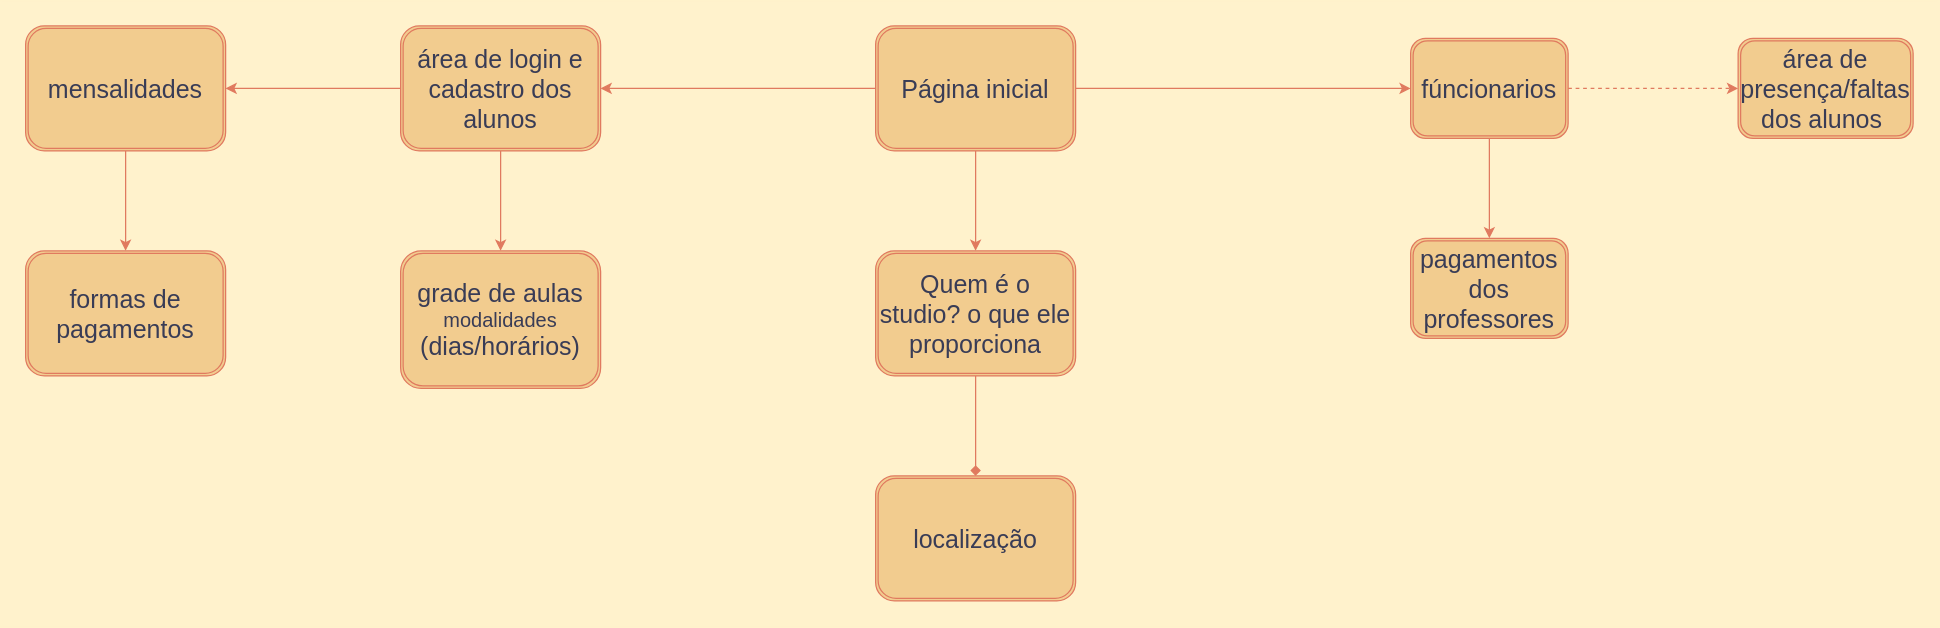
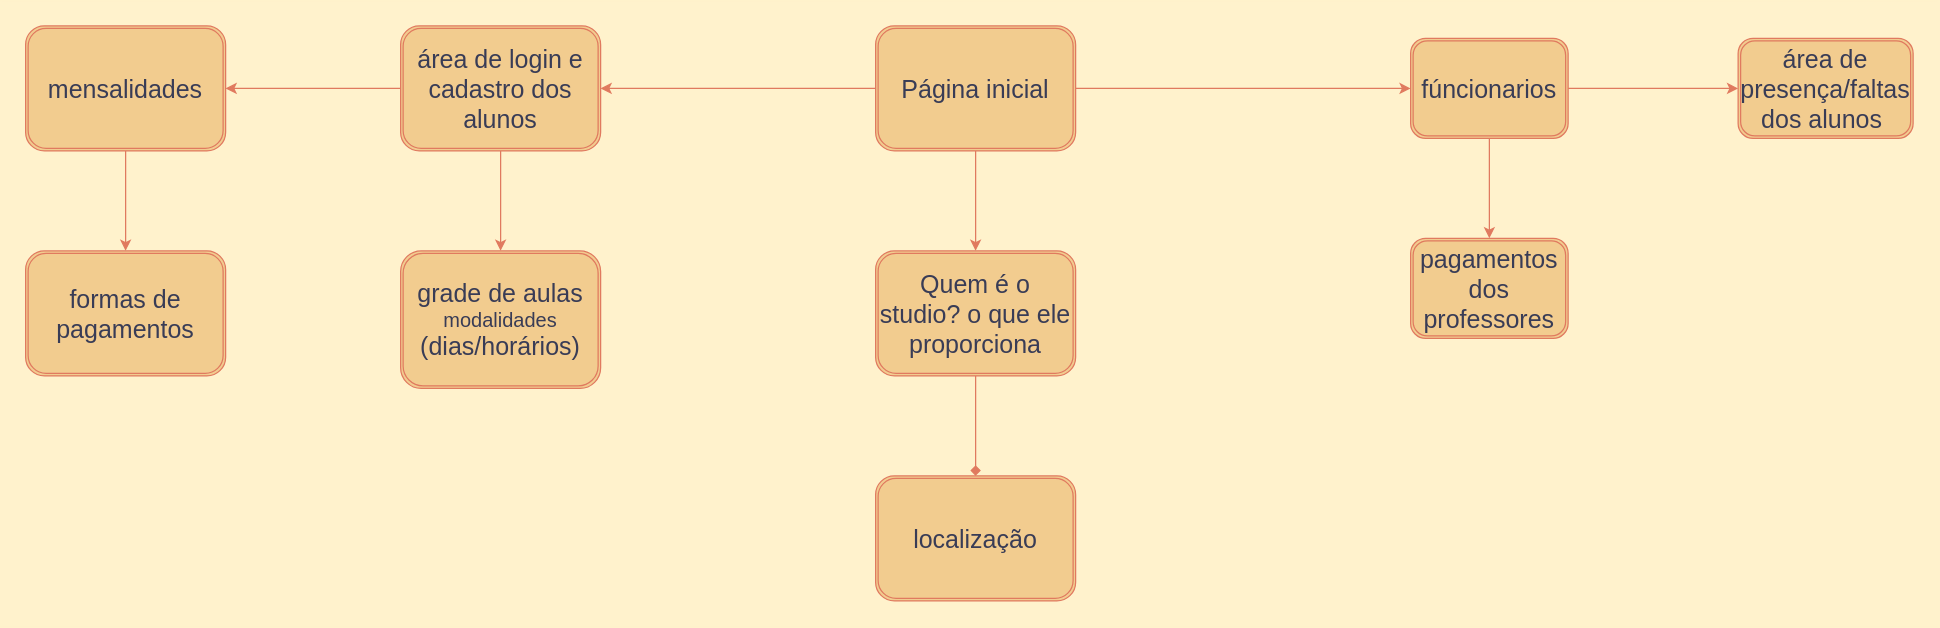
  <mxCell id="0" />
  <mxCell id="1" parent="0" />
  <mxCell id="2" value="" style="edgeStyle=orthogonalEdgeStyle;rounded=0;orthogonalLoop=1;jettySize=auto;html=1;fontSize=20;fontColor=#393C56;strokeColor=#E07A5F;fillColor=#F2CC8F;" edge="1" parent="1" source="5" target="8"><mxGeometry relative="1" as="geometry" /></mxCell>
  <mxCell id="3" value="" style="edgeStyle=orthogonalEdgeStyle;rounded=0;orthogonalLoop=1;jettySize=auto;html=1;fontSize=20;fontColor=#393C56;strokeColor=#E07A5F;fillColor=#F2CC8F;" edge="1" parent="1" source="5" target="11"><mxGeometry relative="1" as="geometry" /></mxCell>
  <mxCell id="4" value="" style="edgeStyle=orthogonalEdgeStyle;rounded=0;orthogonalLoop=1;jettySize=auto;html=1;fontSize=20;fontColor=#393C56;strokeColor=#E07A5F;fillColor=#F2CC8F;" edge="1" parent="1" source="5" target="18"><mxGeometry relative="1" as="geometry" /></mxCell>
  <mxCell id="5" value="&lt;span style=&quot;font-size: 20px;&quot;&gt;Página inicial&lt;br&gt;&lt;/span&gt;" style="shape=ext;double=1;rounded=1;whiteSpace=wrap;html=1;fontColor=#393C56;strokeColor=#E07A5F;fillColor=#F2CC8F;" vertex="1" parent="1"><mxGeometry x="700" y="20" width="160" height="100" as="geometry" /></mxCell>
  <mxCell id="6" value="" style="edgeStyle=orthogonalEdgeStyle;rounded=0;orthogonalLoop=1;jettySize=auto;html=1;fontSize=20;fontColor=#393C56;strokeColor=#E07A5F;fillColor=#F2CC8F;" edge="1" parent="1" source="8" target="14"><mxGeometry relative="1" as="geometry" /></mxCell>
  <mxCell id="7" value="" style="edgeStyle=orthogonalEdgeStyle;rounded=0;orthogonalLoop=1;jettySize=auto;html=1;fontSize=20;fontColor=#393C56;strokeColor=#E07A5F;fillColor=#F2CC8F;" edge="1" parent="1" source="8" target="19"><mxGeometry relative="1" as="geometry" /></mxCell>
  <mxCell id="8" value="&lt;span style=&quot;font-size: 20px;&quot;&gt;área de login e cadastro dos alunos&lt;/span&gt;" style="shape=ext;double=1;rounded=1;whiteSpace=wrap;html=1;fontColor=#393C56;strokeColor=#E07A5F;fillColor=#F2CC8F;" vertex="1" parent="1"><mxGeometry x="320" y="20" width="160" height="100" as="geometry" /></mxCell>
- <mxCell id="9" value="" style="edgeStyle=orthogonalEdgeStyle;rounded=0;orthogonalLoop=1;jettySize=auto;html=1;fontSize=20;fontColor=#393C56;strokeColor=#E07A5F;fillColor=#F2CC8F;dashed=1;" edge="1" parent="1" source="11" target="12"><mxGeometry relative="1" as="geometry" /></mxCell>
+ <mxCell id="9" value="" style="edgeStyle=orthogonalEdgeStyle;rounded=0;orthogonalLoop=1;jettySize=auto;html=1;fontSize=20;fontColor=#393C56;strokeColor=#E07A5F;fillColor=#F2CC8F;" edge="1" parent="1" source="11" target="12"><mxGeometry relative="1" as="geometry" /></mxCell>
  <mxCell id="10" value="" style="edgeStyle=orthogonalEdgeStyle;rounded=0;orthogonalLoop=1;jettySize=auto;html=1;fontSize=20;fontColor=#393C56;strokeColor=#E07A5F;fillColor=#F2CC8F;" edge="1" parent="1" source="11" target="15"><mxGeometry relative="1" as="geometry" /></mxCell>
  <mxCell id="11" value="&lt;span style=&quot;font-size: 20px;&quot;&gt;fúncionarios&lt;br&gt;&lt;/span&gt;" style="shape=ext;double=1;rounded=1;whiteSpace=wrap;html=1;fontColor=#393C56;strokeColor=#E07A5F;fillColor=#F2CC8F;" vertex="1" parent="1"><mxGeometry x="1128" y="30" width="126" height="80" as="geometry" /></mxCell>
  <mxCell id="12" value="&lt;span style=&quot;font-size: 20px;&quot;&gt;área de presença/faltas dos alunos&amp;nbsp;&lt;br&gt;&lt;/span&gt;" style="shape=ext;double=1;rounded=1;whiteSpace=wrap;html=1;fontColor=#393C56;strokeColor=#E07A5F;fillColor=#F2CC8F;" vertex="1" parent="1"><mxGeometry x="1390" y="30" width="140" height="80" as="geometry" /></mxCell>
  <mxCell id="13" value="" style="edgeStyle=orthogonalEdgeStyle;rounded=0;orthogonalLoop=1;jettySize=auto;html=1;fontSize=20;fontColor=#393C56;strokeColor=#E07A5F;fillColor=#F2CC8F;" edge="1" parent="1" source="14" target="16"><mxGeometry relative="1" as="geometry" /></mxCell>
  <mxCell id="14" value="&lt;span style=&quot;font-size: 20px;&quot;&gt;mensalidades&lt;/span&gt;" style="shape=ext;double=1;rounded=1;whiteSpace=wrap;html=1;fontColor=#393C56;strokeColor=#E07A5F;fillColor=#F2CC8F;" vertex="1" parent="1"><mxGeometry x="20" y="20" width="160" height="100" as="geometry" /></mxCell>
  <mxCell id="15" value="&lt;span style=&quot;font-size: 20px;&quot;&gt;pagamentos dos professores&lt;br&gt;&lt;/span&gt;" style="shape=ext;double=1;rounded=1;whiteSpace=wrap;html=1;fontColor=#393C56;strokeColor=#E07A5F;fillColor=#F2CC8F;" vertex="1" parent="1"><mxGeometry x="1128" y="190" width="126" height="80" as="geometry" /></mxCell>
  <mxCell id="16" value="&lt;span style=&quot;font-size: 20px;&quot;&gt;formas de pagamentos&lt;/span&gt;" style="shape=ext;double=1;rounded=1;whiteSpace=wrap;html=1;fontColor=#393C56;strokeColor=#E07A5F;fillColor=#F2CC8F;" vertex="1" parent="1"><mxGeometry x="20" y="200" width="160" height="100" as="geometry" /></mxCell>
  <mxCell id="17" value="" style="edgeStyle=orthogonalEdgeStyle;rounded=0;orthogonalLoop=1;jettySize=auto;html=1;fontSize=12;fontColor=#393C56;strokeColor=#E07A5F;fillColor=#F2CC8F;endArrow=diamond;" edge="1" parent="1" source="18" target="20"><mxGeometry relative="1" as="geometry" /></mxCell>
  <mxCell id="18" value="&lt;span style=&quot;font-size: 20px;&quot;&gt;Quem é o studio? o que ele proporciona&lt;br&gt;&lt;/span&gt;" style="shape=ext;double=1;rounded=1;whiteSpace=wrap;html=1;fontColor=#393C56;strokeColor=#E07A5F;fillColor=#F2CC8F;" vertex="1" parent="1"><mxGeometry x="700" y="200" width="160" height="100" as="geometry" /></mxCell>
  <mxCell id="19" value="&lt;span style=&quot;font-size: 20px;&quot;&gt;grade de aulas&lt;br&gt;&lt;/span&gt;&lt;font style=&quot;font-size: 16px;&quot;&gt;modalidades&lt;br&gt;&lt;/font&gt;&lt;span style=&quot;font-size: 20px;&quot;&gt;(dias/horários)&lt;/span&gt;" style="shape=ext;double=1;rounded=1;whiteSpace=wrap;html=1;fontColor=#393C56;strokeColor=#E07A5F;fillColor=#F2CC8F;" vertex="1" parent="1"><mxGeometry x="320" y="200" width="160" height="110" as="geometry" /></mxCell>
  <mxCell id="20" value="&lt;span style=&quot;font-size: 20px;&quot;&gt;localização&lt;br&gt;&lt;/span&gt;" style="shape=ext;double=1;rounded=1;whiteSpace=wrap;html=1;fontColor=#393C56;strokeColor=#E07A5F;fillColor=#F2CC8F;" vertex="1" parent="1"><mxGeometry x="700" y="380" width="160" height="100" as="geometry" /></mxCell>
